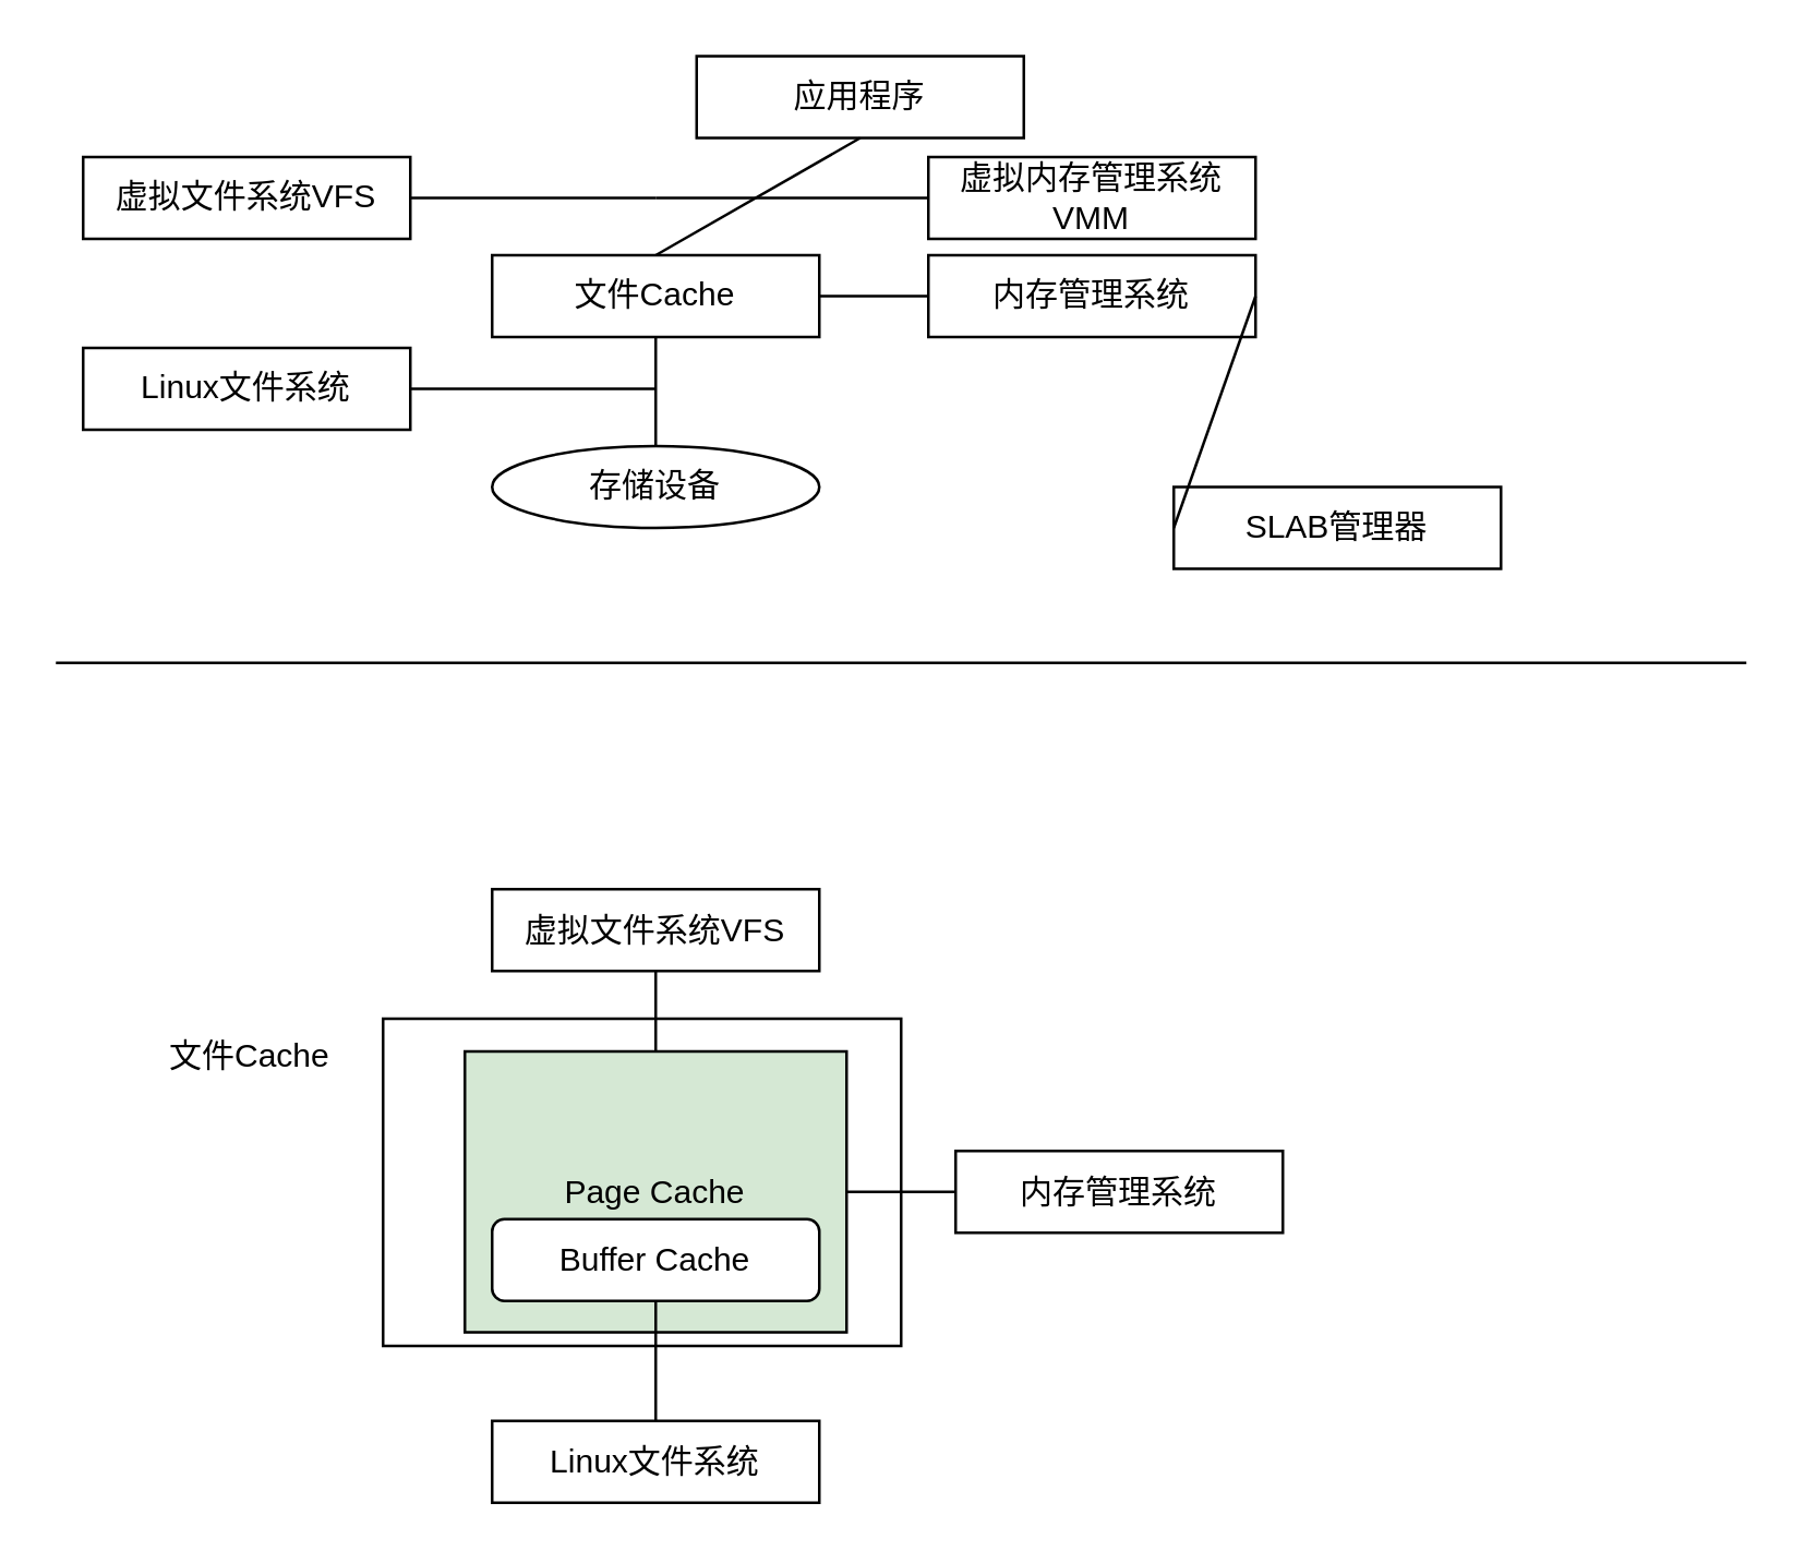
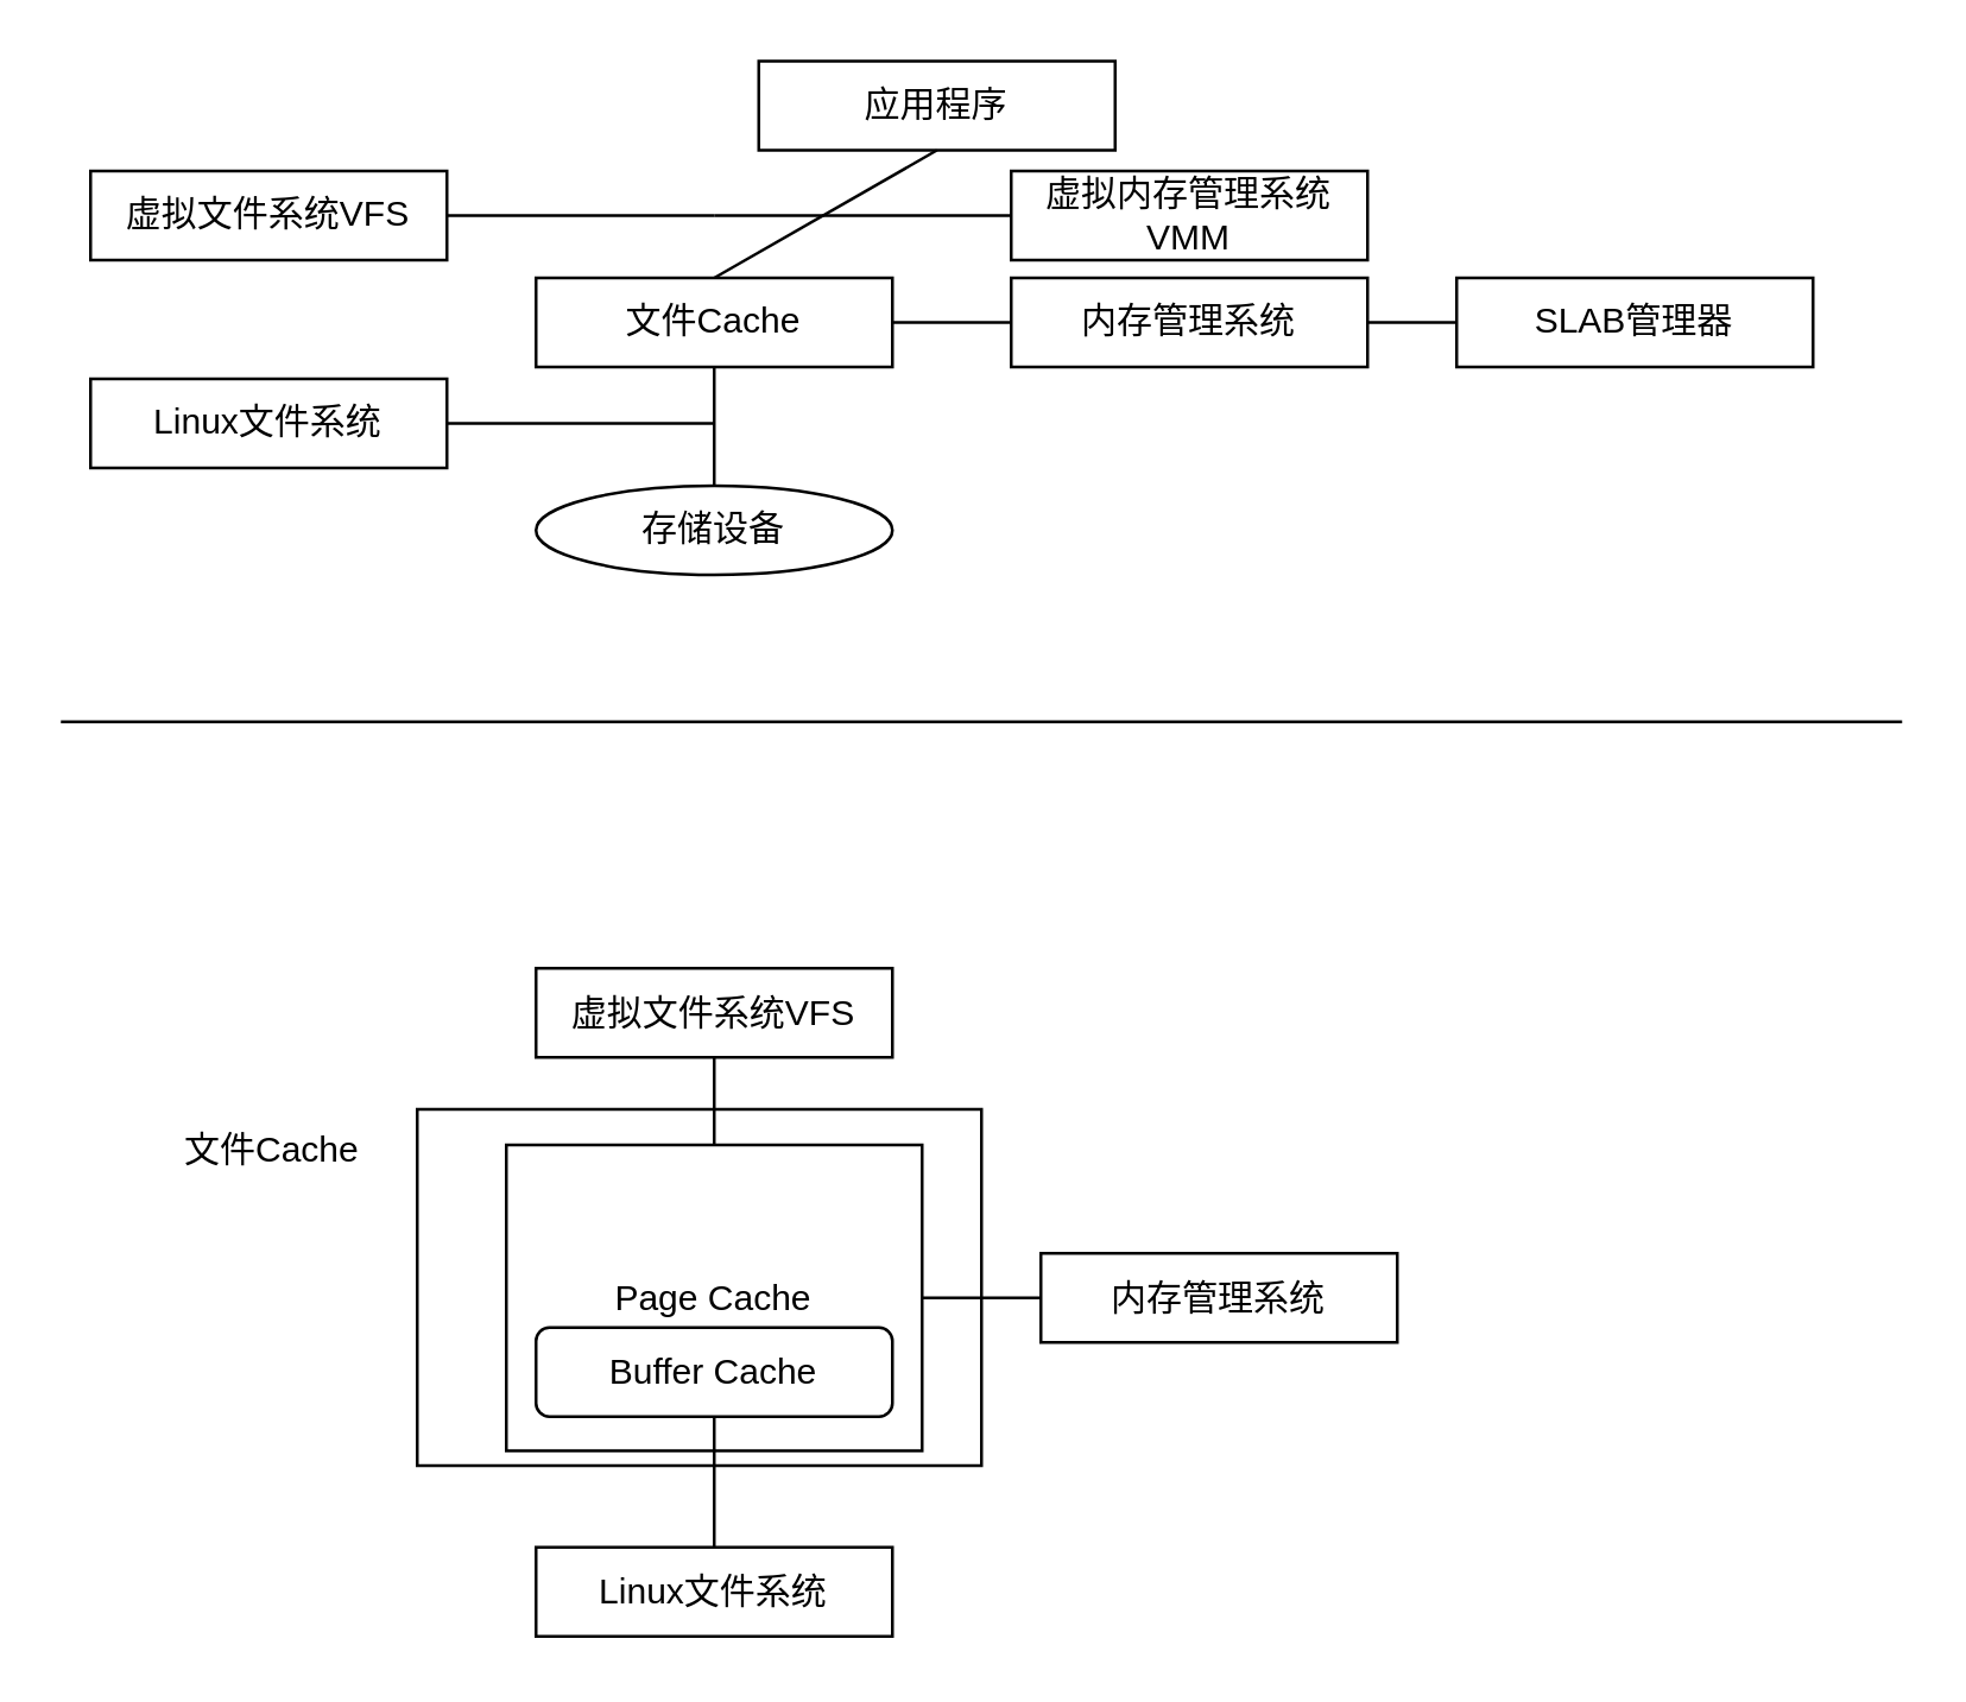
  <mxCell id="0" />
  <mxCell id="1" parent="0" />
  <mxCell id="2" value="文件Cache" style="rounded=0;whiteSpace=wrap;html=1;" vertex="1" parent="1"><mxGeometry x="180" y="93" width="120" height="30" as="geometry" /></mxCell>
  <mxCell id="3" value="存储设备" style="ellipse;whiteSpace=wrap;html=1;" vertex="1" parent="1"><mxGeometry x="180" y="163" width="120" height="30" as="geometry" /></mxCell>
  <mxCell id="4" value="Linux文件系统" style="rounded=0;whiteSpace=wrap;html=1;" vertex="1" parent="1"><mxGeometry x="30" y="127" width="120" height="30" as="geometry" /></mxCell>
  <mxCell id="5" value="应用程序" style="rounded=0;whiteSpace=wrap;html=1;" vertex="1" parent="1"><mxGeometry x="255" y="20" width="120" height="30" as="geometry" /></mxCell>
  <mxCell id="6" value="虚拟文件系统VFS" style="rounded=0;whiteSpace=wrap;html=1;" vertex="1" parent="1"><mxGeometry x="30" y="57" width="120" height="30" as="geometry" /></mxCell>
  <mxCell id="7" value="内存管理系统" style="rounded=0;whiteSpace=wrap;html=1;" vertex="1" parent="1"><mxGeometry x="340" y="93" width="120" height="30" as="geometry" /></mxCell>
  <mxCell id="8" value="虚拟内存管理系统VMM" style="rounded=0;whiteSpace=wrap;html=1;" vertex="1" parent="1"><mxGeometry x="340" y="57" width="120" height="30" as="geometry" /></mxCell>
- <mxCell id="9" value="SLAB管理器" style="rounded=0;whiteSpace=wrap;html=1;" vertex="1" parent="1"><mxGeometry x="430" y="178" width="120" height="30" as="geometry" /></mxCell>
+ <mxCell id="9" value="SLAB管理器" style="rounded=0;whiteSpace=wrap;html=1;" vertex="1" parent="1"><mxGeometry x="490" y="93" width="120" height="30" as="geometry" /></mxCell>
  <mxCell id="10" value="" style="rounded=0;whiteSpace=wrap;html=1;" vertex="1" parent="1"><mxGeometry x="140" y="373" width="190" height="120" as="geometry" /></mxCell>
- <mxCell id="11" value="Page Cache" style="rounded=0;whiteSpace=wrap;html=1;fillColor=#d5e8d4;" vertex="1" parent="1"><mxGeometry x="170" y="385" width="140" height="103" as="geometry" /></mxCell>
+ <mxCell id="11" value="Page Cache" style="rounded=0;whiteSpace=wrap;html=1;" vertex="1" parent="1"><mxGeometry x="170" y="385" width="140" height="103" as="geometry" /></mxCell>
  <mxCell id="12" value="" style="endArrow=none;html=1;" edge="1" parent="1"><mxGeometry width="50" height="50" relative="1" as="geometry"><mxPoint x="20" y="242.5" as="sourcePoint" /><mxPoint x="640" y="242.5" as="targetPoint" /></mxGeometry></mxCell>
  <mxCell id="13" value="Buffer Cache" style="whiteSpace=wrap;html=1;rounded=1;" vertex="1" parent="1"><mxGeometry x="180" y="446.5" width="120" height="30" as="geometry" /></mxCell>
  <mxCell id="14" value="虚拟文件系统VFS" style="rounded=0;whiteSpace=wrap;html=1;" vertex="1" parent="1"><mxGeometry x="180" y="325.5" width="120" height="30" as="geometry" /></mxCell>
  <mxCell id="15" value="内存管理系统" style="rounded=0;whiteSpace=wrap;html=1;" vertex="1" parent="1"><mxGeometry x="350" y="421.5" width="120" height="30" as="geometry" /></mxCell>
  <mxCell id="16" value="Linux文件系统" style="rounded=0;whiteSpace=wrap;html=1;" vertex="1" parent="1"><mxGeometry x="180" y="520.5" width="120" height="30" as="geometry" /></mxCell>
  <mxCell id="17" value="文件Cache" style="text;html=1;" vertex="1" parent="1"><mxGeometry x="60" y="373" width="80" height="30" as="geometry" /></mxCell>
  <mxCell id="18" value="" style="endArrow=none;html=1;entryX=0.5;entryY=1;entryDx=0;entryDy=0;exitX=0.5;exitY=0;exitDx=0;exitDy=0;" edge="1" parent="1" source="16" target="13"><mxGeometry width="50" height="50" relative="1" as="geometry"><mxPoint x="20" y="623" as="sourcePoint" /><mxPoint x="70" y="573" as="targetPoint" /></mxGeometry></mxCell>
  <mxCell id="19" value="" style="endArrow=none;html=1;entryX=0.5;entryY=1;entryDx=0;entryDy=0;exitX=0.5;exitY=0;exitDx=0;exitDy=0;" edge="1" parent="1" source="11" target="14"><mxGeometry width="50" height="50" relative="1" as="geometry"><mxPoint x="250" y="531" as="sourcePoint" /><mxPoint x="250" y="487" as="targetPoint" /></mxGeometry></mxCell>
  <mxCell id="20" value="" style="endArrow=none;html=1;entryX=0;entryY=0.5;entryDx=0;entryDy=0;exitX=1;exitY=0.5;exitDx=0;exitDy=0;" edge="1" parent="1" source="11" target="15"><mxGeometry width="50" height="50" relative="1" as="geometry"><mxPoint x="20" y="623" as="sourcePoint" /><mxPoint x="70" y="573" as="targetPoint" /></mxGeometry></mxCell>
  <mxCell id="21" value="" style="endArrow=none;html=1;entryX=0.5;entryY=1;entryDx=0;entryDy=0;exitX=0.5;exitY=0;exitDx=0;exitDy=0;" edge="1" parent="1" source="2" target="5"><mxGeometry width="50" height="50" relative="1" as="geometry"><mxPoint x="250" y="395" as="sourcePoint" /><mxPoint x="250" y="366" as="targetPoint" /></mxGeometry></mxCell>
  <mxCell id="22" value="" style="endArrow=none;html=1;entryX=0.5;entryY=1;entryDx=0;entryDy=0;exitX=0.5;exitY=0;exitDx=0;exitDy=0;" edge="1" parent="1" source="3" target="2"><mxGeometry width="50" height="50" relative="1" as="geometry"><mxPoint x="250" y="103" as="sourcePoint" /><mxPoint x="250" y="60" as="targetPoint" /></mxGeometry></mxCell>
  <mxCell id="23" value="" style="endArrow=none;html=1;entryX=1;entryY=0.5;entryDx=0;entryDy=0;" edge="1" parent="1" target="4"><mxGeometry width="50" height="50" relative="1" as="geometry"><mxPoint x="240" y="142" as="sourcePoint" /><mxPoint x="250" y="133" as="targetPoint" /></mxGeometry></mxCell>
  <mxCell id="24" value="" style="endArrow=none;html=1;entryX=1;entryY=0.5;entryDx=0;entryDy=0;" edge="1" parent="1" target="6"><mxGeometry width="50" height="50" relative="1" as="geometry"><mxPoint x="240" y="72" as="sourcePoint" /><mxPoint x="160" y="152" as="targetPoint" /></mxGeometry></mxCell>
  <mxCell id="25" value="" style="endArrow=none;html=1;exitX=0;exitY=0.5;exitDx=0;exitDy=0;" edge="1" parent="1" source="8"><mxGeometry width="50" height="50" relative="1" as="geometry"><mxPoint x="250" y="82" as="sourcePoint" /><mxPoint x="240" y="72" as="targetPoint" /></mxGeometry></mxCell>
  <mxCell id="26" value="" style="endArrow=none;html=1;exitX=0;exitY=0.5;exitDx=0;exitDy=0;entryX=1;entryY=0.5;entryDx=0;entryDy=0;" edge="1" parent="1" source="7" target="2"><mxGeometry width="50" height="50" relative="1" as="geometry"><mxPoint x="350" y="82" as="sourcePoint" /><mxPoint x="250" y="82" as="targetPoint" /></mxGeometry></mxCell>
  <mxCell id="27" value="" style="endArrow=none;html=1;exitX=0;exitY=0.5;exitDx=0;exitDy=0;entryX=1;entryY=0.5;entryDx=0;entryDy=0;" edge="1" parent="1" source="9" target="7"><mxGeometry width="50" height="50" relative="1" as="geometry"><mxPoint x="350" y="111" as="sourcePoint" /><mxPoint x="310" y="111" as="targetPoint" /></mxGeometry></mxCell>
